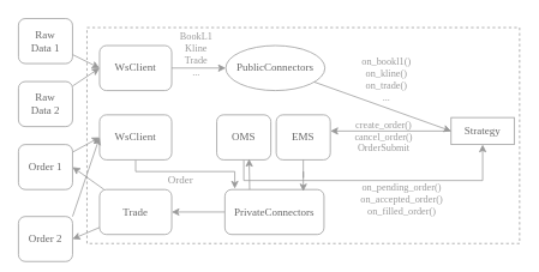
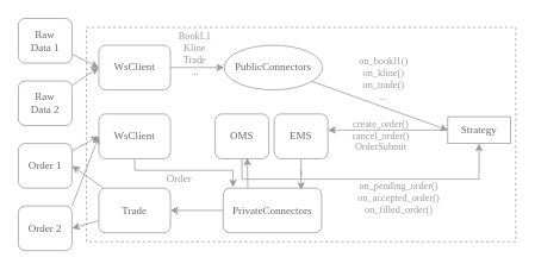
  <mxCell id="0" />
  <mxCell id="1" parent="0" />
  <mxCell id="2" value="" style="rounded=0;whiteSpace=wrap;html=1;dashed=1;fillColor=none;fontColor=#999999;strokeColor=#999999;" parent="1" vertex="1"><mxGeometry x="96" y="30" width="480" height="240" as="geometry" /></mxCell>
  <mxCell id="3" style="rounded=0;orthogonalLoop=1;jettySize=auto;html=1;entryX=0;entryY=0.5;entryDx=0;entryDy=0;fontColor=#999999;strokeColor=#999999;" parent="1" source="5" target="17" edge="1"><mxGeometry relative="1" as="geometry" /></mxCell>
  <mxCell id="4" value="&lt;font face=&quot;Times New Roman&quot;&gt;on_bookl1()&lt;br&gt;on_kline()&lt;br&gt;on_trade()&lt;br&gt;...&lt;/font&gt;" style="edgeLabel;html=1;align=center;verticalAlign=middle;resizable=0;points=[];labelBackgroundColor=none;fontColor=#999999;" parent="3" vertex="1" connectable="0"><mxGeometry x="-0.188" relative="1" as="geometry"><mxPoint x="18" y="-25" as="offset" /></mxGeometry></mxCell>
  <mxCell id="5" value="&lt;font face=&quot;Times New Roman&quot;&gt;PublicConnectors&lt;/font&gt;" style="ellipse;whiteSpace=wrap;html=1;fillColor=default;fontColor=#666666;labelBackgroundColor=none;strokeColor=#999999;" parent="1" vertex="1"><mxGeometry x="250" y="50" width="110" height="50" as="geometry" /></mxCell>
  <mxCell id="6" style="edgeStyle=orthogonalEdgeStyle;rounded=0;orthogonalLoop=1;jettySize=auto;html=1;entryX=1;entryY=0.5;entryDx=0;entryDy=0;fontColor=#999999;strokeColor=#999999;" parent="1" source="7" target="32" edge="1"><mxGeometry relative="1" as="geometry" /></mxCell>
  <mxCell id="7" value="&lt;font face=&quot;Times New Roman&quot;&gt;PrivateConnectors&lt;/font&gt;" style="rounded=1;whiteSpace=wrap;html=1;fillColor=default;fontColor=#666666;labelBackgroundColor=none;strokeColor=#999999;" parent="1" vertex="1"><mxGeometry x="249" y="210" width="110" height="50" as="geometry" /></mxCell>
  <mxCell id="8" style="edgeStyle=orthogonalEdgeStyle;rounded=0;orthogonalLoop=1;jettySize=auto;html=1;entryX=0;entryY=0.5;entryDx=0;entryDy=0;fontColor=#999999;strokeColor=#999999;" parent="1" source="10" target="5" edge="1"><mxGeometry relative="1" as="geometry" /></mxCell>
  <mxCell id="9" value="&lt;font face=&quot;Times New Roman&quot;&gt;BookL1&lt;/font&gt;&lt;div&gt;&lt;font face=&quot;Times New Roman&quot;&gt;Kline&lt;/font&gt;&lt;/div&gt;&lt;div&gt;&lt;font face=&quot;Times New Roman&quot;&gt;Trade&lt;br&gt;...&lt;/font&gt;&lt;/div&gt;" style="edgeLabel;html=1;align=center;verticalAlign=middle;resizable=0;points=[];labelBackgroundColor=none;fontColor=#999999;" parent="8" vertex="1" connectable="0"><mxGeometry x="-0.148" relative="1" as="geometry"><mxPoint y="-16" as="offset" /></mxGeometry></mxCell>
  <mxCell id="10" value="&lt;font face=&quot;Times New Roman&quot;&gt;WsClient&lt;/font&gt;" style="rounded=1;whiteSpace=wrap;html=1;fillColor=default;fontColor=#666666;labelBackgroundColor=none;strokeColor=#999999;" parent="1" vertex="1"><mxGeometry x="110" y="50" width="80" height="50" as="geometry" /></mxCell>
  <mxCell id="11" style="rounded=0;orthogonalLoop=1;jettySize=auto;html=1;entryX=0;entryY=0.5;entryDx=0;entryDy=0;fontColor=#999999;strokeColor=#999999;" parent="1" source="12" target="10" edge="1"><mxGeometry relative="1" as="geometry" /></mxCell>
  <mxCell id="12" value="&lt;font face=&quot;Times New Roman&quot;&gt;Raw&lt;br&gt;Data 1&lt;/font&gt;" style="rounded=1;whiteSpace=wrap;html=1;fillColor=default;fontColor=#666666;labelBackgroundColor=none;strokeColor=#999999;" parent="1" vertex="1"><mxGeometry x="20" y="20" width="60" height="50" as="geometry" /></mxCell>
  <mxCell id="13" style="rounded=0;orthogonalLoop=1;jettySize=auto;html=1;entryX=0;entryY=0.5;entryDx=0;entryDy=0;fontColor=#999999;strokeColor=#999999;" parent="1" source="14" target="10" edge="1"><mxGeometry relative="1" as="geometry" /></mxCell>
  <mxCell id="14" value="&lt;font face=&quot;Times New Roman&quot;&gt;Raw&lt;br&gt;Data 2&lt;/font&gt;" style="rounded=1;whiteSpace=wrap;html=1;fillColor=default;fontColor=#666666;labelBackgroundColor=none;strokeColor=#999999;" parent="1" vertex="1"><mxGeometry x="20" y="90" width="60" height="50" as="geometry" /></mxCell>
  <mxCell id="15" style="edgeStyle=orthogonalEdgeStyle;rounded=0;orthogonalLoop=1;jettySize=auto;html=1;entryX=1.002;entryY=0.36;entryDx=0;entryDy=0;entryPerimeter=0;fontColor=#999999;strokeColor=#999999;" parent="1" source="17" target="23" edge="1"><mxGeometry relative="1" as="geometry"><mxPoint x="400" y="160" as="targetPoint" /><Array as="points"><mxPoint x="370" y="145" /></Array></mxGeometry></mxCell>
  <mxCell id="16" value="create_order()&lt;br&gt;cancel_order()&lt;br&gt;OrderSubmit" style="edgeLabel;html=1;align=center;verticalAlign=middle;resizable=0;points=[];fontFamily=Times New Roman;labelBackgroundColor=none;fontColor=#999999;" parent="15" vertex="1" connectable="0"><mxGeometry x="0.138" y="-1" relative="1" as="geometry"><mxPoint y="6" as="offset" /></mxGeometry></mxCell>
  <mxCell id="17" value="&lt;font face=&quot;Times New Roman&quot;&gt;Strategy&lt;/font&gt;" style="rounded=0;whiteSpace=wrap;html=1;fillColor=default;fontColor=#666666;labelBackgroundColor=none;strokeColor=#999999;" parent="1" vertex="1"><mxGeometry x="500" y="130" width="70" height="30" as="geometry" /></mxCell>
  <mxCell id="18" style="edgeStyle=orthogonalEdgeStyle;rounded=0;orthogonalLoop=1;jettySize=auto;html=1;fontColor=#999999;strokeColor=#999999;" parent="1" source="19" edge="1"><mxGeometry relative="1" as="geometry"><mxPoint x="260" y="209" as="targetPoint" /><Array as="points"><mxPoint x="150" y="190" /><mxPoint x="260" y="190" /></Array></mxGeometry></mxCell>
  <mxCell id="19" value="&lt;font face=&quot;Times New Roman&quot;&gt;WsClient&lt;/font&gt;" style="rounded=1;whiteSpace=wrap;html=1;fillColor=default;fontColor=#666666;labelBackgroundColor=none;strokeColor=#999999;" parent="1" vertex="1"><mxGeometry x="110" y="127" width="80" height="50" as="geometry" /></mxCell>
  <mxCell id="20" style="edgeStyle=orthogonalEdgeStyle;rounded=0;orthogonalLoop=1;jettySize=auto;html=1;exitX=0.5;exitY=1;exitDx=0;exitDy=0;entryX=0.5;entryY=1;entryDx=0;entryDy=0;fontColor=#999999;strokeColor=#999999;" parent="1" source="22" target="17" edge="1"><mxGeometry relative="1" as="geometry"><Array as="points"><mxPoint x="270" y="200" /><mxPoint x="535" y="200" /></Array></mxGeometry></mxCell>
  <mxCell id="21" value="&lt;font face=&quot;Times New Roman&quot;&gt;on_pending_order()&lt;/font&gt;&lt;div&gt;&lt;font face=&quot;Times New Roman&quot;&gt;on_accepted_order()&lt;/font&gt;&lt;/div&gt;&lt;div&gt;&lt;font face=&quot;Times New Roman&quot;&gt;on_filled_order()&lt;/font&gt;&lt;/div&gt;" style="edgeLabel;html=1;align=center;verticalAlign=middle;resizable=0;points=[];labelBackgroundColor=none;fontColor=#999999;" parent="20" vertex="1" connectable="0"><mxGeometry x="0.153" y="2" relative="1" as="geometry"><mxPoint x="8" y="22" as="offset" /></mxGeometry></mxCell>
  <mxCell id="22" value="&lt;font face=&quot;Times New Roman&quot;&gt;OMS&lt;/font&gt;" style="rounded=1;whiteSpace=wrap;html=1;fillColor=default;fontColor=#666666;labelBackgroundColor=none;strokeColor=#999999;" parent="1" vertex="1"><mxGeometry x="240" y="127" width="60" height="50" as="geometry" /></mxCell>
  <mxCell id="23" value="&lt;font face=&quot;Times New Roman&quot;&gt;EMS&lt;/font&gt;" style="rounded=1;whiteSpace=wrap;html=1;fillColor=default;fontColor=#666666;labelBackgroundColor=none;strokeColor=#999999;" parent="1" vertex="1"><mxGeometry x="306" y="127" width="60" height="50" as="geometry" /></mxCell>
  <mxCell id="24" style="edgeStyle=orthogonalEdgeStyle;rounded=0;orthogonalLoop=1;jettySize=auto;html=1;entryX=0.791;entryY=0.04;entryDx=0;entryDy=0;entryPerimeter=0;fontColor=#999999;strokeColor=#999999;" parent="1" source="23" target="7" edge="1"><mxGeometry relative="1" as="geometry" /></mxCell>
  <mxCell id="25" style="rounded=0;orthogonalLoop=1;jettySize=auto;html=1;entryX=0;entryY=0.5;entryDx=0;entryDy=0;fontColor=#999999;strokeColor=#999999;" parent="1" source="26" target="19" edge="1"><mxGeometry relative="1" as="geometry" /></mxCell>
  <mxCell id="26" value="&lt;font face=&quot;Times New Roman&quot;&gt;Order 1&lt;/font&gt;" style="rounded=1;whiteSpace=wrap;html=1;fillColor=default;fontColor=#666666;labelBackgroundColor=none;strokeColor=#999999;" parent="1" vertex="1"><mxGeometry x="20" y="160" width="60" height="50" as="geometry" /></mxCell>
  <mxCell id="27" style="rounded=0;orthogonalLoop=1;jettySize=auto;html=1;exitX=1;exitY=0;exitDx=0;exitDy=0;entryX=0;entryY=0.5;entryDx=0;entryDy=0;fontColor=#999999;strokeColor=#999999;" parent="1" source="28" target="19" edge="1"><mxGeometry relative="1" as="geometry" /></mxCell>
- <mxCell id="28" value="&lt;font face=&quot;Times New Roman&quot;&gt;Order 2&lt;/font&gt;" style="rounded=1;whiteSpace=wrap;html=1;fillColor=default;fontColor=#666666;labelBackgroundColor=none;strokeColor=#999999;" parent="1" vertex="1"><mxGeometry x="20" y="240" width="60" height="50" as="geometry" /></mxCell>
+ <mxCell id="28" value="&lt;font face=&quot;Times New Roman&quot;&gt;Order 2&lt;/font&gt;" style="rounded=1;whiteSpace=wrap;html=1;fillColor=default;fontColor=#666666;labelBackgroundColor=none;strokeColor=#999999;" parent="1" vertex="1"><mxGeometry x="20" y="230" width="60" height="50" as="geometry" /></mxCell>
  <mxCell id="29" style="edgeStyle=orthogonalEdgeStyle;rounded=0;orthogonalLoop=1;jettySize=auto;html=1;exitX=0.25;exitY=0;exitDx=0;exitDy=0;entryX=0.598;entryY=0.98;entryDx=0;entryDy=0;entryPerimeter=0;fontColor=#999999;strokeColor=#999999;" parent="1" source="7" target="22" edge="1"><mxGeometry relative="1" as="geometry" /></mxCell>
  <mxCell id="30" style="rounded=0;orthogonalLoop=1;jettySize=auto;html=1;entryX=1;entryY=0.5;entryDx=0;entryDy=0;fontColor=#999999;strokeColor=#999999;" parent="1" source="32" target="26" edge="1"><mxGeometry relative="1" as="geometry" /></mxCell>
  <mxCell id="31" style="rounded=0;orthogonalLoop=1;jettySize=auto;html=1;entryX=1;entryY=0.5;entryDx=0;entryDy=0;fontColor=#999999;strokeColor=#999999;" parent="1" source="32" target="28" edge="1"><mxGeometry relative="1" as="geometry" /></mxCell>
  <mxCell id="32" value="&lt;font face=&quot;Times New Roman&quot;&gt;Trade&lt;/font&gt;" style="rounded=1;whiteSpace=wrap;html=1;fillColor=default;fontColor=#666666;labelBackgroundColor=none;strokeColor=#999999;" parent="1" vertex="1"><mxGeometry x="110" y="210" width="80" height="50" as="geometry" /></mxCell>
  <mxCell id="33" value="&lt;font face=&quot;Times New Roman&quot;&gt;Order&lt;/font&gt;" style="text;html=1;align=center;verticalAlign=middle;whiteSpace=wrap;rounded=0;fillColor=none;fontColor=#999999;" vertex="1" parent="1"><mxGeometry x="180" y="190" width="40" height="20" as="geometry" /></mxCell>
